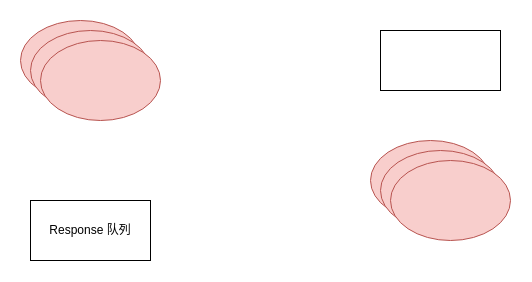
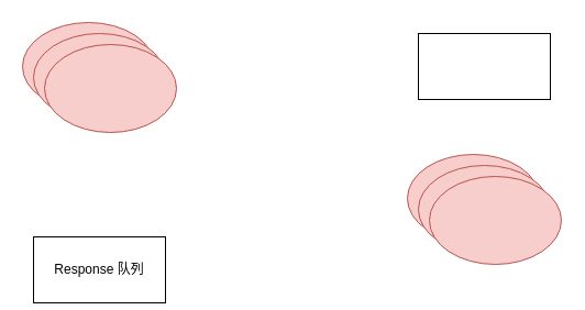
  <mxCell id="0" />
  <mxCell id="1" parent="0" />
  <mxCell id="2" value="" style="ellipse;whiteSpace=wrap;html=1;fillColor=#f8cecc;strokeColor=#b85450;" vertex="1" parent="1"><mxGeometry x="20" y="20" width="120" height="80" as="geometry" /></mxCell>
  <mxCell id="3" value="" style="ellipse;whiteSpace=wrap;html=1;fillColor=#f8cecc;strokeColor=#b85450;" vertex="1" parent="1"><mxGeometry x="30" y="30" width="120" height="80" as="geometry" /></mxCell>
  <mxCell id="4" value="" style="ellipse;whiteSpace=wrap;html=1;fillColor=#f8cecc;strokeColor=#b85450;" vertex="1" parent="1"><mxGeometry x="40" y="40" width="120" height="80" as="geometry" /></mxCell>
  <mxCell id="5" value="" style="ellipse;whiteSpace=wrap;html=1;fillColor=#f8cecc;strokeColor=#b85450;" vertex="1" parent="1"><mxGeometry x="370" y="140" width="120" height="80" as="geometry" /></mxCell>
  <mxCell id="6" value="" style="ellipse;whiteSpace=wrap;html=1;fillColor=#f8cecc;strokeColor=#b85450;" vertex="1" parent="1"><mxGeometry x="380" y="150" width="120" height="80" as="geometry" /></mxCell>
  <mxCell id="7" value="" style="ellipse;whiteSpace=wrap;html=1;fillColor=#f8cecc;strokeColor=#b85450;" vertex="1" parent="1"><mxGeometry x="390" y="160" width="120" height="80" as="geometry" /></mxCell>
  <mxCell id="8" value="" style="rounded=0;whiteSpace=wrap;html=1;" vertex="1" parent="1"><mxGeometry x="380" y="30" width="120" height="60" as="geometry" /></mxCell>
- <mxCell id="9" value="Response 队列" style="rounded=0;whiteSpace=wrap;html=1;" vertex="1" parent="1"><mxGeometry x="30" y="200" width="120" height="60" as="geometry" /></mxCell>
+ <mxCell id="9" value="Response 队列" style="rounded=0;whiteSpace=wrap;html=1;" vertex="1" parent="1"><mxGeometry x="30" y="215" width="120" height="60" as="geometry" /></mxCell>
